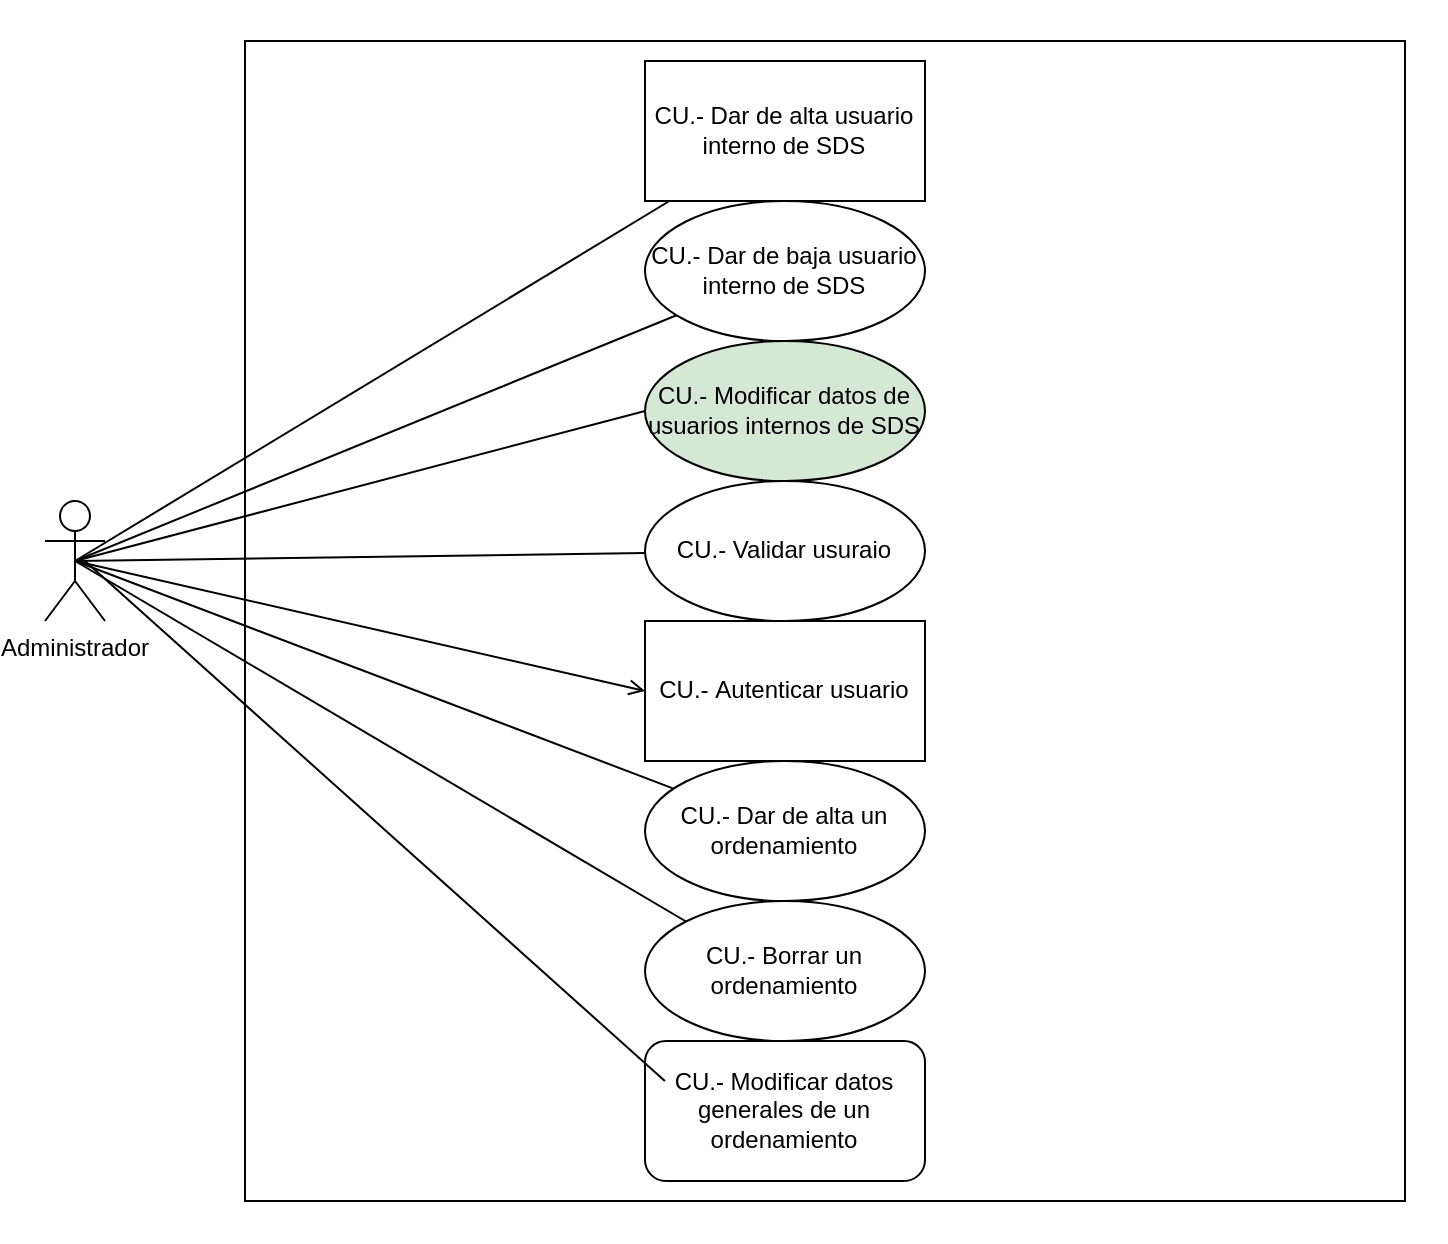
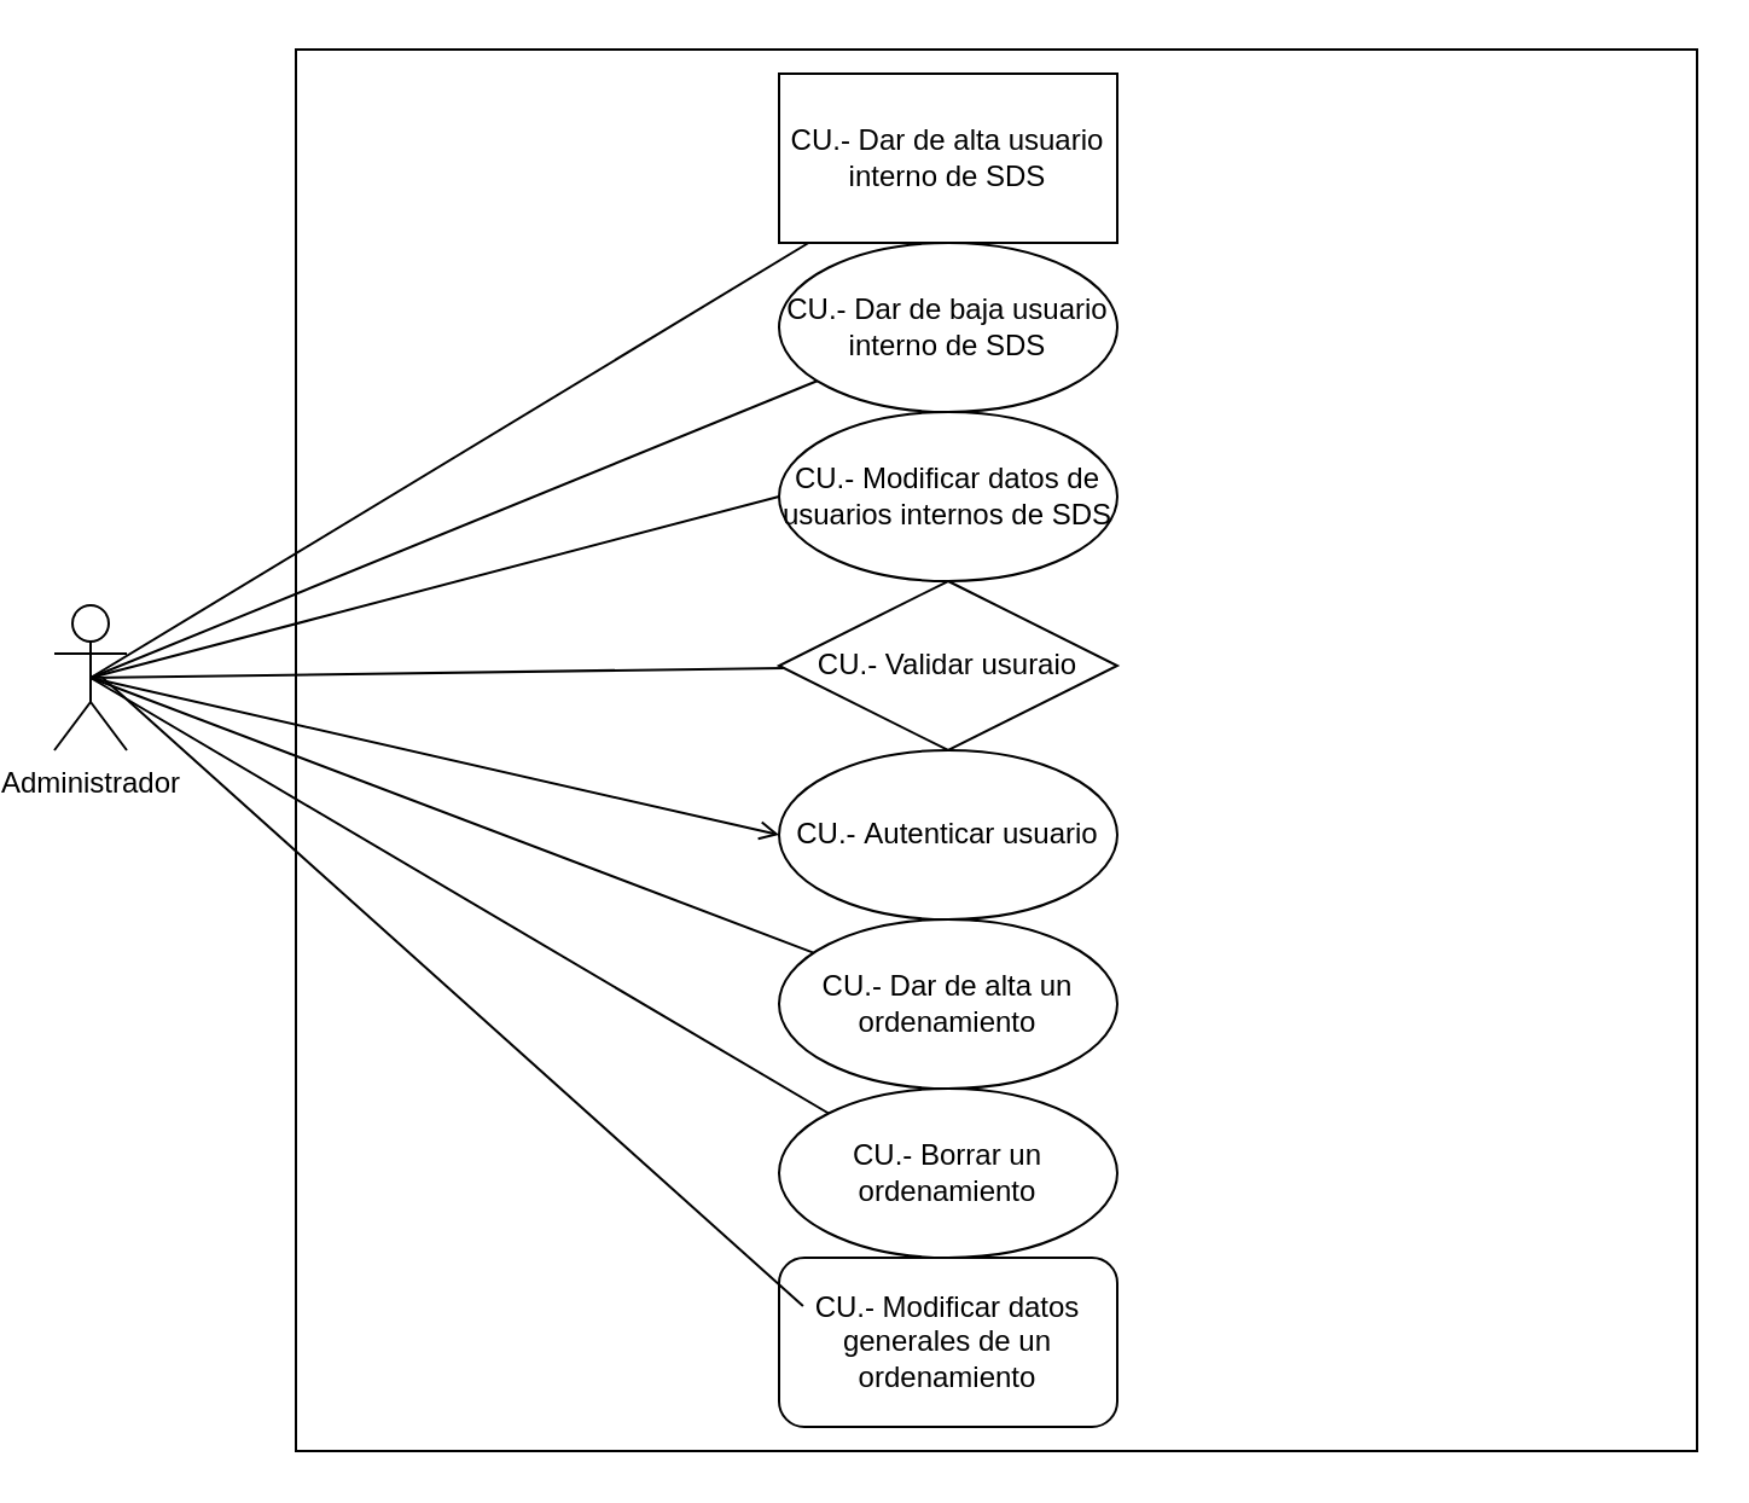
  <mxCell id="0" />
  <mxCell id="1" parent="0" />
  <mxCell id="2" value="" style="whiteSpace=wrap;html=1;aspect=fixed;" vertex="1" parent="1"><mxGeometry x="120" y="20" width="580" height="580" as="geometry" /></mxCell>
  <mxCell id="3" value="Administrador" style="shape=umlActor;verticalLabelPosition=bottom;verticalAlign=top;html=1;" vertex="1" parent="1"><mxGeometry x="20" y="250" width="30" height="60" as="geometry" /></mxCell>
  <mxCell id="4" value="CU.-&amp;nbsp;Dar de alta usuario interno de SDS" style="whiteSpace=wrap;html=1;rounded=0;" vertex="1" parent="1"><mxGeometry x="320" y="30" width="140" height="70" as="geometry" /></mxCell>
- <mxCell id="5" value="CU.-&amp;nbsp;Autenticar usuario" style="whiteSpace=wrap;html=1;rounded=0;" vertex="1" parent="1"><mxGeometry x="320" y="310" width="140" height="70" as="geometry" /></mxCell>
+ <mxCell id="5" value="CU.-&amp;nbsp;Autenticar usuario" style="ellipse;whiteSpace=wrap;html=1;" vertex="1" parent="1"><mxGeometry x="320" y="310" width="140" height="70" as="geometry" /></mxCell>
  <mxCell id="6" value="CU.-&amp;nbsp;Dar de alta un ordenamiento" style="ellipse;whiteSpace=wrap;html=1;" vertex="1" parent="1"><mxGeometry x="320" y="380" width="140" height="70" as="geometry" /></mxCell>
- <mxCell id="7" value="CU.-&amp;nbsp;Validar usuraio" style="ellipse;whiteSpace=wrap;html=1;" vertex="1" parent="1"><mxGeometry x="320" y="240" width="140" height="70" as="geometry" /></mxCell>
- <mxCell id="8" value="CU.-&amp;nbsp;Modificar datos de usuarios internos de SDS" style="ellipse;whiteSpace=wrap;html=1;fillColor=#d5e8d4;" vertex="1" parent="1"><mxGeometry x="320" y="170" width="140" height="70" as="geometry" /></mxCell>
+ <mxCell id="7" value="CU.-&amp;nbsp;Validar usuraio" style="rhombus;whiteSpace=wrap;html=1;" vertex="1" parent="1"><mxGeometry x="320" y="240" width="140" height="70" as="geometry" /></mxCell>
+ <mxCell id="8" value="CU.-&amp;nbsp;Modificar datos de usuarios internos de SDS" style="ellipse;whiteSpace=wrap;html=1;" vertex="1" parent="1"><mxGeometry x="320" y="170" width="140" height="70" as="geometry" /></mxCell>
  <mxCell id="9" value="CU.-&amp;nbsp;Dar de baja usuario interno de SDS" style="ellipse;whiteSpace=wrap;html=1;" vertex="1" parent="1"><mxGeometry x="320" y="100" width="140" height="70" as="geometry" /></mxCell>
  <mxCell id="10" value="CU.- Borrar un ordenamiento" style="ellipse;whiteSpace=wrap;html=1;" vertex="1" parent="1"><mxGeometry x="320" y="450" width="140" height="70" as="geometry" /></mxCell>
  <mxCell id="11" value="CU.-&amp;nbsp;Modificar datos generales de un ordenamiento" style="whiteSpace=wrap;html=1;rounded=1;" vertex="1" parent="1"><mxGeometry x="320" y="520" width="140" height="70" as="geometry" /></mxCell>
  <mxCell id="12" value="" style="endArrow=none;html=1;exitX=0.5;exitY=0.5;exitDx=0;exitDy=0;exitPerimeter=0;" edge="1" parent="1" source="3" target="4"><mxGeometry width="50" height="50" relative="1" as="geometry"><mxPoint x="420" y="270" as="sourcePoint" /><mxPoint x="470" y="220" as="targetPoint" /></mxGeometry></mxCell>
  <mxCell id="13" value="" style="endArrow=none;html=1;exitX=0.5;exitY=0.5;exitDx=0;exitDy=0;exitPerimeter=0;" edge="1" parent="1" source="3" target="9"><mxGeometry width="50" height="50" relative="1" as="geometry"><mxPoint x="420" y="240" as="sourcePoint" /><mxPoint x="470" y="190" as="targetPoint" /></mxGeometry></mxCell>
  <mxCell id="14" value="" style="endArrow=none;html=1;exitX=0.5;exitY=0.5;exitDx=0;exitDy=0;exitPerimeter=0;entryX=0;entryY=0.5;entryDx=0;entryDy=0;" edge="1" parent="1" source="3" target="8"><mxGeometry width="50" height="50" relative="1" as="geometry"><mxPoint x="420" y="240" as="sourcePoint" /><mxPoint x="470" y="190" as="targetPoint" /></mxGeometry></mxCell>
  <mxCell id="15" value="" style="endArrow=none;html=1;exitX=0.5;exitY=0.5;exitDx=0;exitDy=0;exitPerimeter=0;" edge="1" parent="1" source="3" target="7"><mxGeometry width="50" height="50" relative="1" as="geometry"><mxPoint x="420" y="220" as="sourcePoint" /><mxPoint x="470" y="170" as="targetPoint" /></mxGeometry></mxCell>
  <mxCell id="16" value="" style="endArrow=open;html=1;exitX=0.5;exitY=0.5;exitDx=0;exitDy=0;exitPerimeter=0;entryX=0;entryY=0.5;entryDx=0;entryDy=0;" edge="1" parent="1" source="3" target="5"><mxGeometry width="50" height="50" relative="1" as="geometry"><mxPoint x="460" y="580" as="sourcePoint" /><mxPoint x="510" y="530" as="targetPoint" /></mxGeometry></mxCell>
  <mxCell id="17" value="" style="endArrow=none;html=1;exitX=0.5;exitY=0.5;exitDx=0;exitDy=0;exitPerimeter=0;" edge="1" parent="1" source="3" target="6"><mxGeometry width="50" height="50" relative="1" as="geometry"><mxPoint x="380" y="490" as="sourcePoint" /><mxPoint x="430" y="440" as="targetPoint" /></mxGeometry></mxCell>
  <mxCell id="18" value="" style="endArrow=none;html=1;exitX=0.5;exitY=0.5;exitDx=0;exitDy=0;exitPerimeter=0;entryX=0;entryY=0;entryDx=0;entryDy=0;" edge="1" parent="1" source="3" target="10"><mxGeometry width="50" height="50" relative="1" as="geometry"><mxPoint x="380" y="490" as="sourcePoint" /><mxPoint x="430" y="440" as="targetPoint" /></mxGeometry></mxCell>
  <mxCell id="19" value="" style="endArrow=none;html=1;entryX=0.071;entryY=0.286;entryDx=0;entryDy=0;entryPerimeter=0;" edge="1" parent="1" target="11"><mxGeometry width="50" height="50" relative="1" as="geometry"><mxPoint x="40" y="280" as="sourcePoint" /><mxPoint x="410" y="410" as="targetPoint" /></mxGeometry></mxCell>
